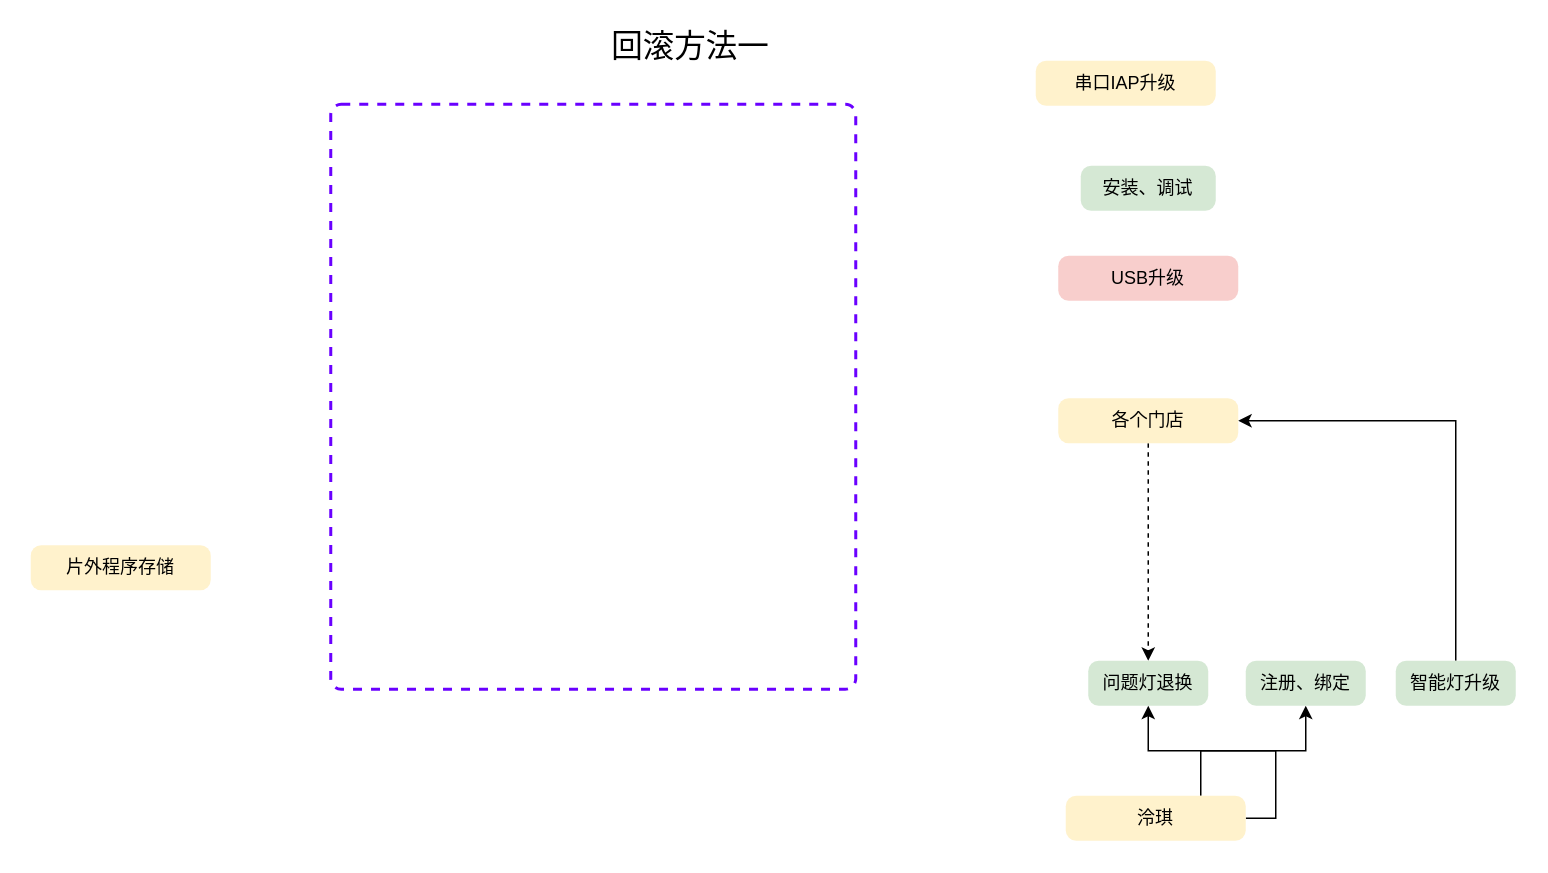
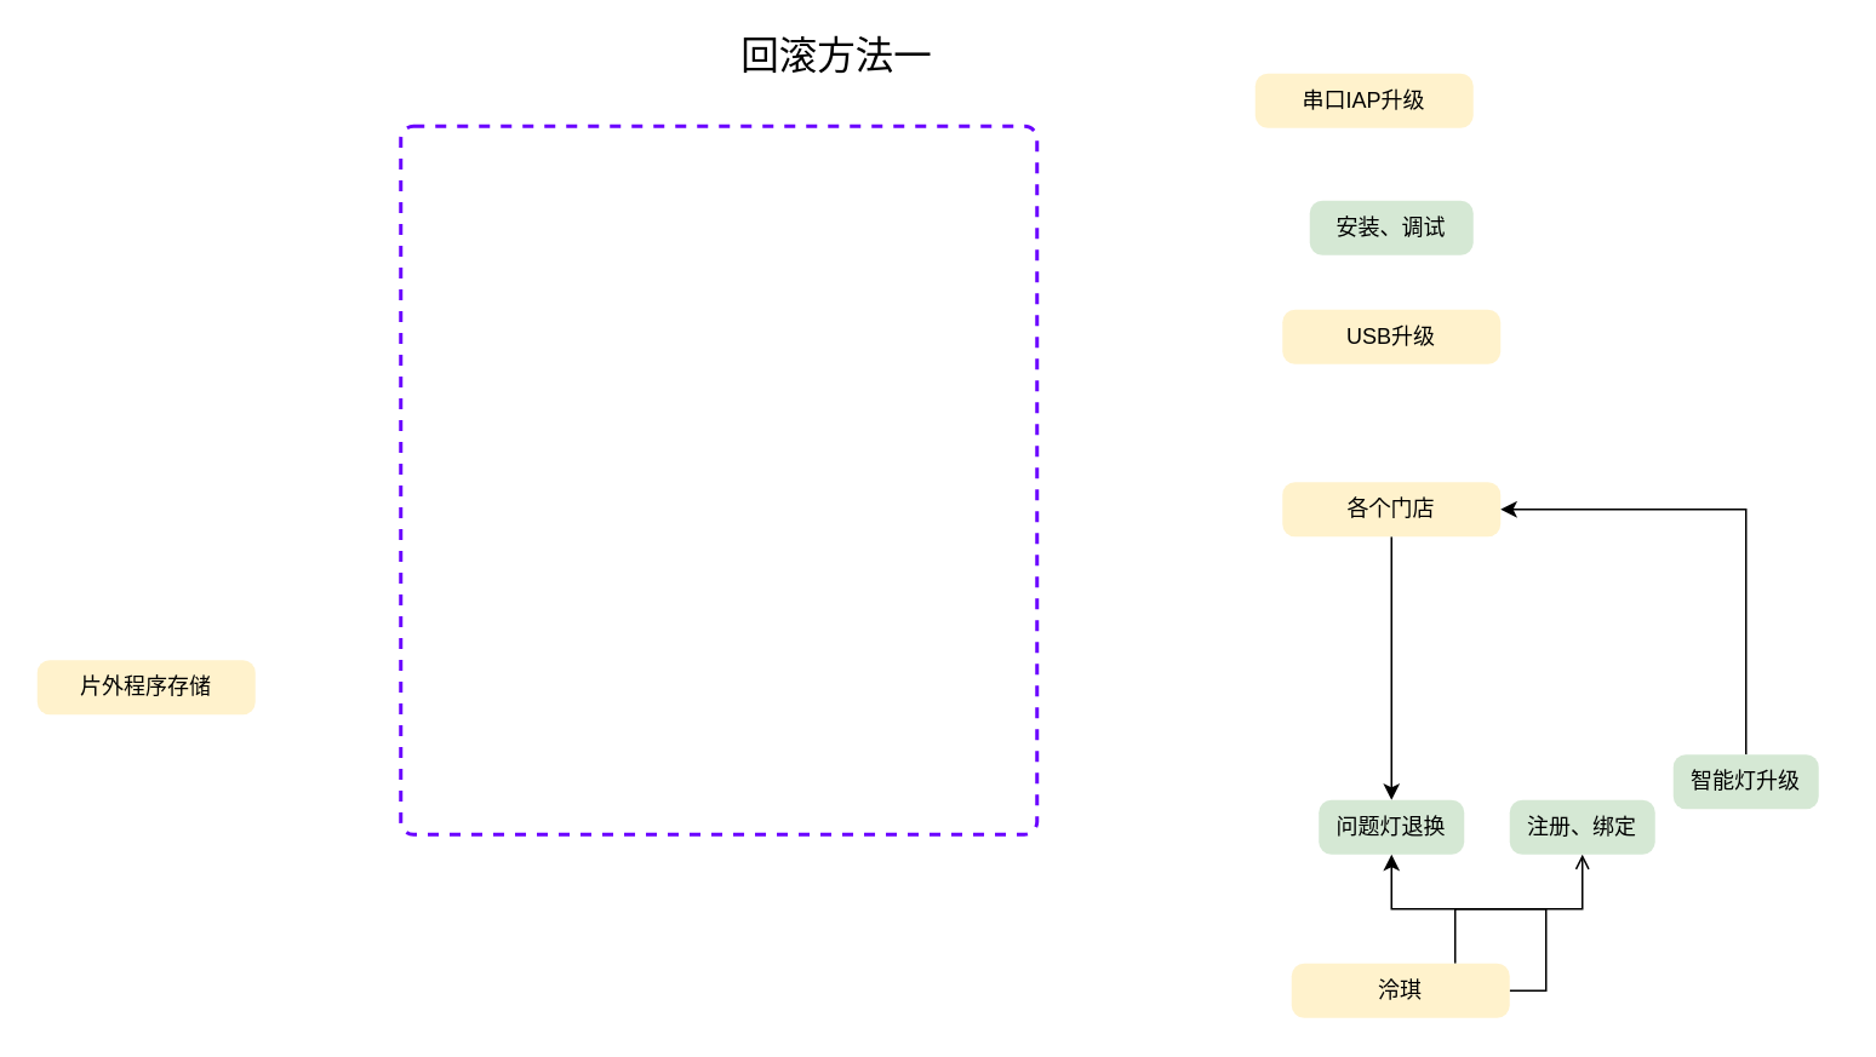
  <mxCell id="0" />
  <mxCell id="1" parent="0" />
- <mxCell id="2" style="edgeStyle=orthogonalEdgeStyle;rounded=0;html=1;exitX=0.5;exitY=1;entryX=0.5;entryY=0;jettySize=auto;orthogonalLoop=1;fontSize=9;dashed=1;" edge="1" parent="1" source="3" target="4"><mxGeometry relative="1" as="geometry" /></mxCell>
+ <mxCell id="2" style="edgeStyle=orthogonalEdgeStyle;rounded=0;html=1;exitX=0.5;exitY=1;entryX=0.5;entryY=0;jettySize=auto;orthogonalLoop=1;fontSize=9;" edge="1" parent="1" source="3" target="4"><mxGeometry relative="1" as="geometry" /></mxCell>
  <mxCell id="3" value="各个门店" style="rounded=1;whiteSpace=wrap;html=1;absoluteArcSize=1;arcSize=14;strokeWidth=2;fillColor=#fff2cc;strokeColor=none;" vertex="1" parent="1"><mxGeometry x="705" y="265" width="120" height="30" as="geometry" /></mxCell>
  <mxCell id="4" value="问题灯退换" style="rounded=1;whiteSpace=wrap;html=1;absoluteArcSize=1;arcSize=14;strokeWidth=2;fillColor=#d5e8d4;strokeColor=none;" vertex="1" parent="1"><mxGeometry x="725" y="440" width="80" height="30" as="geometry" /></mxCell>
  <mxCell id="5" value="安装、调试" style="rounded=1;whiteSpace=wrap;html=1;absoluteArcSize=1;arcSize=14;strokeWidth=2;fillColor=#d5e8d4;strokeColor=none;" vertex="1" parent="1"><mxGeometry x="720" y="110" width="90" height="30" as="geometry" /></mxCell>
  <mxCell id="6" style="edgeStyle=orthogonalEdgeStyle;rounded=0;html=1;exitX=1;exitY=0.5;jettySize=auto;orthogonalLoop=1;fontSize=9;" edge="1" parent="1" source="8" target="4"><mxGeometry relative="1" as="geometry" /></mxCell>
- <mxCell id="7" style="edgeStyle=orthogonalEdgeStyle;rounded=0;html=1;exitX=0.75;exitY=0;jettySize=auto;orthogonalLoop=1;fontSize=9;" edge="1" parent="1" source="8" target="9"><mxGeometry relative="1" as="geometry" /></mxCell>
+ <mxCell id="7" style="edgeStyle=orthogonalEdgeStyle;rounded=0;html=1;exitX=0.75;exitY=0;jettySize=auto;orthogonalLoop=1;fontSize=9;endArrow=open;" edge="1" parent="1" source="8" target="9"><mxGeometry relative="1" as="geometry" /></mxCell>
  <mxCell id="8" value="泠琪" style="rounded=1;whiteSpace=wrap;html=1;absoluteArcSize=1;arcSize=14;strokeWidth=2;fillColor=#fff2cc;strokeColor=none;" vertex="1" parent="1"><mxGeometry x="710" y="530" width="120" height="30" as="geometry" /></mxCell>
  <mxCell id="9" value="注册、绑定" style="rounded=1;whiteSpace=wrap;html=1;absoluteArcSize=1;arcSize=14;strokeWidth=2;fillColor=#d5e8d4;strokeColor=none;" vertex="1" parent="1"><mxGeometry x="830" y="440" width="80" height="30" as="geometry" /></mxCell>
  <mxCell id="10" style="edgeStyle=orthogonalEdgeStyle;rounded=0;html=1;exitX=0.5;exitY=0;entryX=1;entryY=0.5;jettySize=auto;orthogonalLoop=1;fontSize=9;" edge="1" parent="1" source="11" target="3"><mxGeometry relative="1" as="geometry" /></mxCell>
- <mxCell id="11" value="智能灯升级" style="rounded=1;whiteSpace=wrap;html=1;absoluteArcSize=1;arcSize=14;strokeWidth=2;fillColor=#d5e8d4;strokeColor=none;" vertex="1" parent="1"><mxGeometry x="930" y="440" width="80" height="30" as="geometry" /></mxCell>
+ <mxCell id="11" value="智能灯升级" style="rounded=1;whiteSpace=wrap;html=1;absoluteArcSize=1;arcSize=14;strokeWidth=2;fillColor=#d5e8d4;strokeColor=none;" vertex="1" parent="1"><mxGeometry x="920" y="415" width="80" height="30" as="geometry" /></mxCell>
  <mxCell id="12" value="" style="rounded=1;whiteSpace=wrap;html=1;absoluteArcSize=1;arcSize=14;strokeWidth=2;fontSize=9;dashed=1;fillColor=none;strokeColor=#6a00ff;fontColor=#ffffff;" vertex="1" parent="1"><mxGeometry x="220" y="69" width="350" height="390" as="geometry" /></mxCell>
  <mxCell id="13" value="&lt;font style=&quot;font-size: 21px&quot;&gt;回滚方法一&lt;/font&gt;" style="text;html=1;strokeColor=none;fillColor=none;align=center;verticalAlign=middle;whiteSpace=wrap;rounded=0;dashed=1;fontSize=9;" vertex="1" parent="1"><mxGeometry x="380" y="20" width="160" height="20" as="geometry" /></mxCell>
- <mxCell id="14" value="USB升级" style="rounded=1;whiteSpace=wrap;html=1;absoluteArcSize=1;arcSize=14;strokeWidth=2;fillColor=#f8cecc;strokeColor=none;" vertex="1" parent="1"><mxGeometry x="705" y="170" width="120" height="30" as="geometry" /></mxCell>
+ <mxCell id="14" value="USB升级" style="rounded=1;whiteSpace=wrap;html=1;absoluteArcSize=1;arcSize=14;strokeWidth=2;fillColor=#fff2cc;strokeColor=none;" vertex="1" parent="1"><mxGeometry x="705" y="170" width="120" height="30" as="geometry" /></mxCell>
  <mxCell id="15" value="串口IAP升级" style="rounded=1;whiteSpace=wrap;html=1;absoluteArcSize=1;arcSize=14;strokeWidth=2;fillColor=#fff2cc;strokeColor=none;" vertex="1" parent="1"><mxGeometry x="690" y="40" width="120" height="30" as="geometry" /></mxCell>
  <mxCell id="16" value="片外程序存储" style="rounded=1;whiteSpace=wrap;html=1;absoluteArcSize=1;arcSize=14;strokeWidth=2;fillColor=#fff2cc;strokeColor=none;" vertex="1" parent="1"><mxGeometry x="20" y="363" width="120" height="30" as="geometry" /></mxCell>
